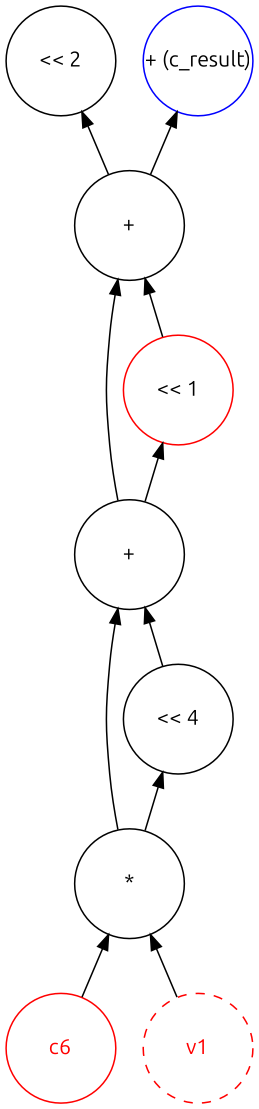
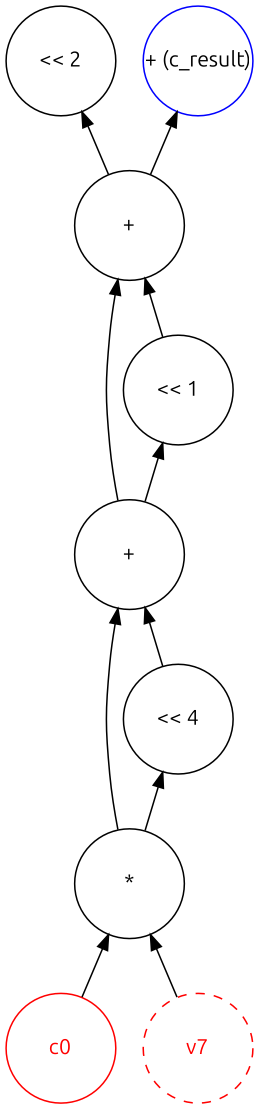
  digraph {
    fontname=Ubuntu
    node [color=black fontcolor=black fontname=Ubuntu margin=0 shape=circle style=solid]
    edge [dir=back fontname=Ubuntu]
-   n1 [color=red fontcolor=red label=c6 width=1]
-   n2 [color=red fontcolor=red label=v1 style=dashed width=1]
+   n1 [color=red fontcolor=red label=c0 width=1]
+   n2 [color=red fontcolor=red label=v7 style=dashed width=1]
    n3 [label="*" width=1]
    n4 [label="<< 4" width=1]
    n5 [label="+" width=1]
-   n6 [color=red label="<< 1" width=1]
+   n6 [label="<< 1" width=1]
    n7 [label="+" width=1]
    n8 [label="<< 2" width=1]
    n9 [color=blue label="+ (c_result)" width=1]
    n3 -> n1
    n3 -> n2
    n4 -> n3
    n5 -> n3
    n5 -> n4
    n6 -> n5
    n7 -> n5
    n7 -> n6
    n8 -> n7
    n9 -> n7
  }
